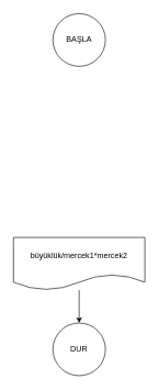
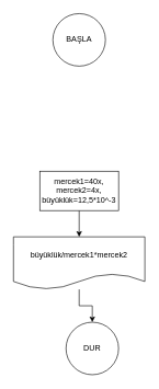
  <mxCell id="0" />
  <mxCell id="1" parent="0" />
- <mxCell id="2" value="DUR" style="ellipse;whiteSpace=wrap;html=1;aspect=fixed;" vertex="1" parent="1"><mxGeometry x="80" y="490" width="80" height="80" as="geometry" /></mxCell>
+ <mxCell id="2" value="DUR" style="ellipse;whiteSpace=wrap;html=1;aspect=fixed;" vertex="1" parent="1"><mxGeometry x="100" y="490" width="80" height="80" as="geometry" /></mxCell>
  <mxCell id="3" value="BAŞLA" style="ellipse;whiteSpace=wrap;html=1;aspect=fixed;" vertex="1" parent="1"><mxGeometry x="80" y="20" width="80" height="80" as="geometry" /></mxCell>
+ <mxCell id="4" value="" style="edgeStyle=orthogonalEdgeStyle;rounded=0;orthogonalLoop=1;jettySize=auto;html=1;" edge="1" parent="1" source="5" target="7"><mxGeometry relative="1" as="geometry" /></mxCell>
+ <mxCell id="5" value="mercek1=40x,&lt;br&gt;mercek2=4x,&lt;br&gt;büyüklük=12,5*10^-3" style="whiteSpace=wrap;html=1;" vertex="1" parent="1"><mxGeometry x="60" y="260" width="120" height="60" as="geometry" /></mxCell>
  <mxCell id="6" value="" style="edgeStyle=orthogonalEdgeStyle;rounded=0;orthogonalLoop=1;jettySize=auto;html=1;" edge="1" parent="1" source="7" target="2"><mxGeometry relative="1" as="geometry" /></mxCell>
  <mxCell id="7" value="büyüklük/mercek1*mercek2" style="shape=document;whiteSpace=wrap;html=1;boundedLbl=1;" vertex="1" parent="1"><mxGeometry x="20" y="360" width="200" height="80" as="geometry" /></mxCell>
